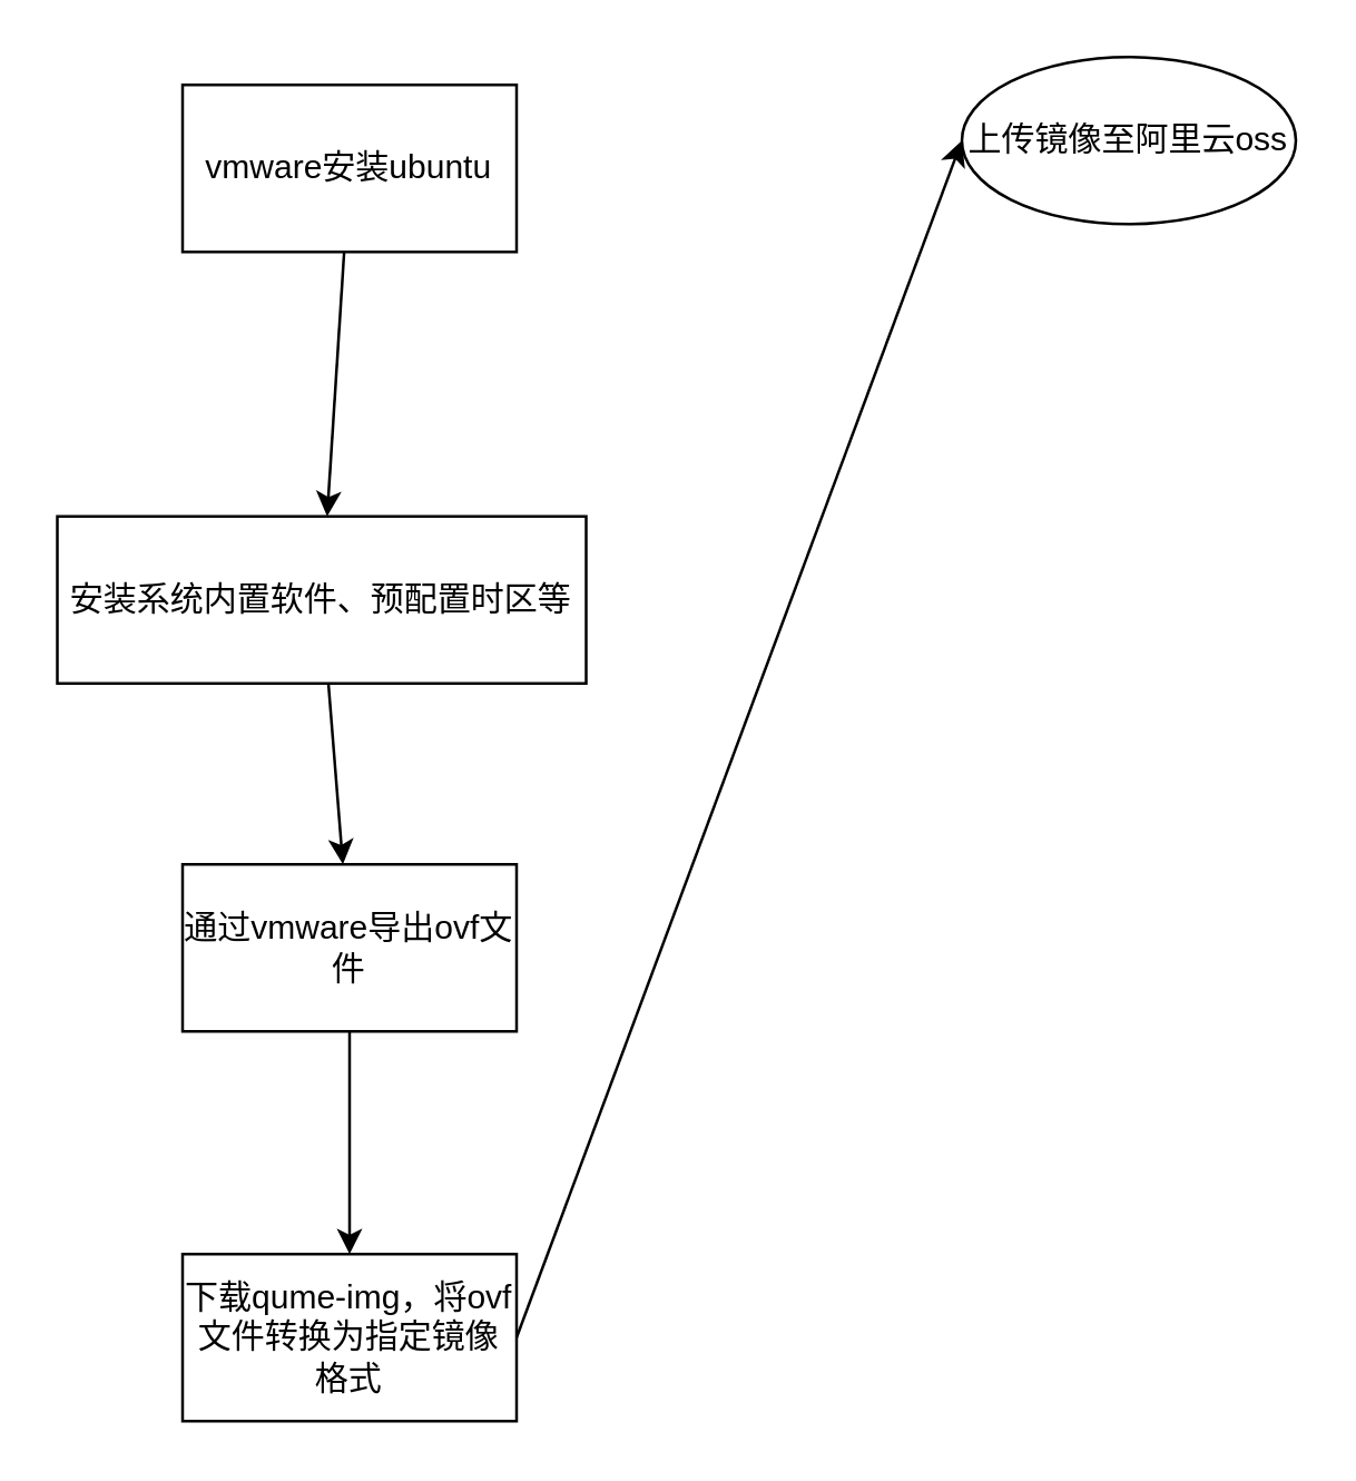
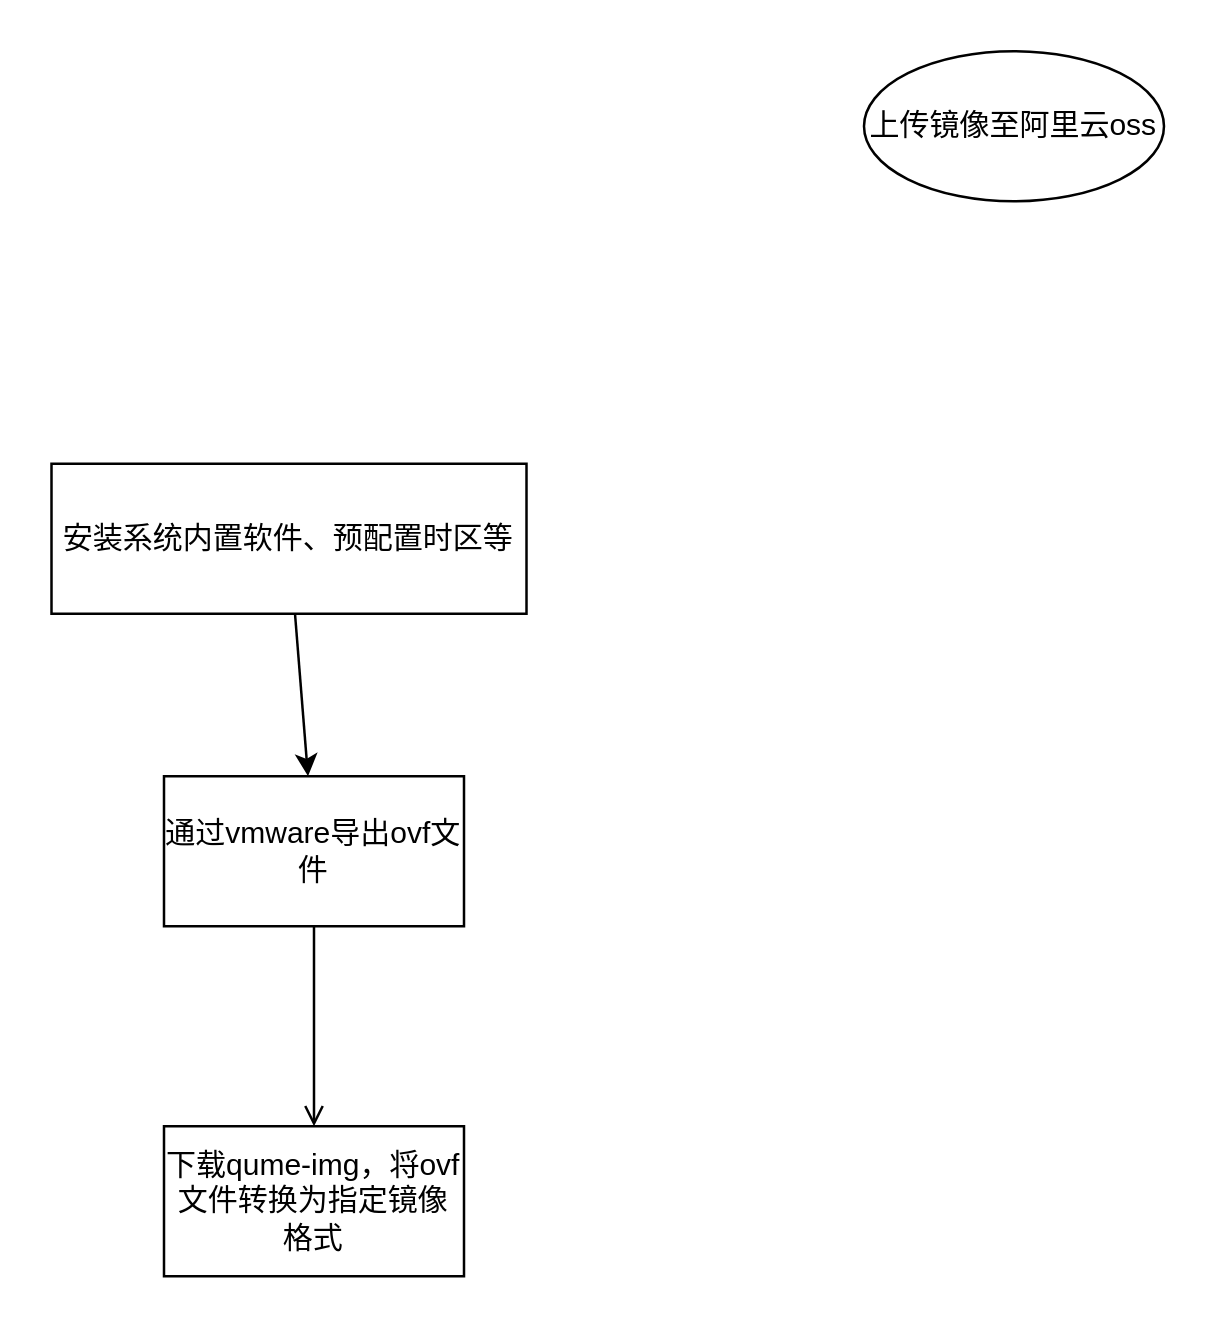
  <mxCell id="0" />
  <mxCell id="1" parent="0" />
- <mxCell id="2" value="" style="edgeStyle=none;html=1;" edge="1" parent="1" source="3" target="5"><mxGeometry relative="1" as="geometry" /></mxCell>
- <mxCell id="3" value="vmware安装ubuntu" style="rounded=0;whiteSpace=wrap;html=1;" vertex="1" parent="1"><mxGeometry x="65" y="30" width="120" height="60" as="geometry" /></mxCell>
  <mxCell id="4" value="" style="edgeStyle=none;html=1;" edge="1" parent="1" source="5" target="7"><mxGeometry relative="1" as="geometry" /></mxCell>
  <mxCell id="5" value="安装系统内置软件、预配置时区等" style="rounded=0;whiteSpace=wrap;html=1;" vertex="1" parent="1"><mxGeometry x="20" y="185" width="190" height="60" as="geometry" /></mxCell>
- <mxCell id="6" value="" style="edgeStyle=none;html=1;" edge="1" parent="1" source="7" target="9"><mxGeometry relative="1" as="geometry" /></mxCell>
+ <mxCell id="6" value="" style="edgeStyle=none;html=1;endArrow=open;" edge="1" parent="1" source="7" target="9"><mxGeometry relative="1" as="geometry" /></mxCell>
  <mxCell id="7" value="通过vmware导出ovf文件" style="whiteSpace=wrap;html=1;rounded=0;" vertex="1" parent="1"><mxGeometry x="65" y="310" width="120" height="60" as="geometry" /></mxCell>
- <mxCell id="8" style="edgeStyle=none;html=1;exitX=1;exitY=0.5;exitDx=0;exitDy=0;entryX=0;entryY=0.5;entryDx=0;entryDy=0;" edge="1" parent="1" source="9" target="10"><mxGeometry relative="1" as="geometry" /></mxCell>
  <mxCell id="9" value="下载qume-img，将ovf文件转换为指定镜像格式" style="whiteSpace=wrap;html=1;rounded=0;" vertex="1" parent="1"><mxGeometry x="65" y="450" width="120" height="60" as="geometry" /></mxCell>
  <mxCell id="10" value="上传镜像至阿里云oss" style="ellipse;whiteSpace=wrap;html=1;" vertex="1" parent="1"><mxGeometry x="345" y="20" width="120" height="60" as="geometry" /></mxCell>
